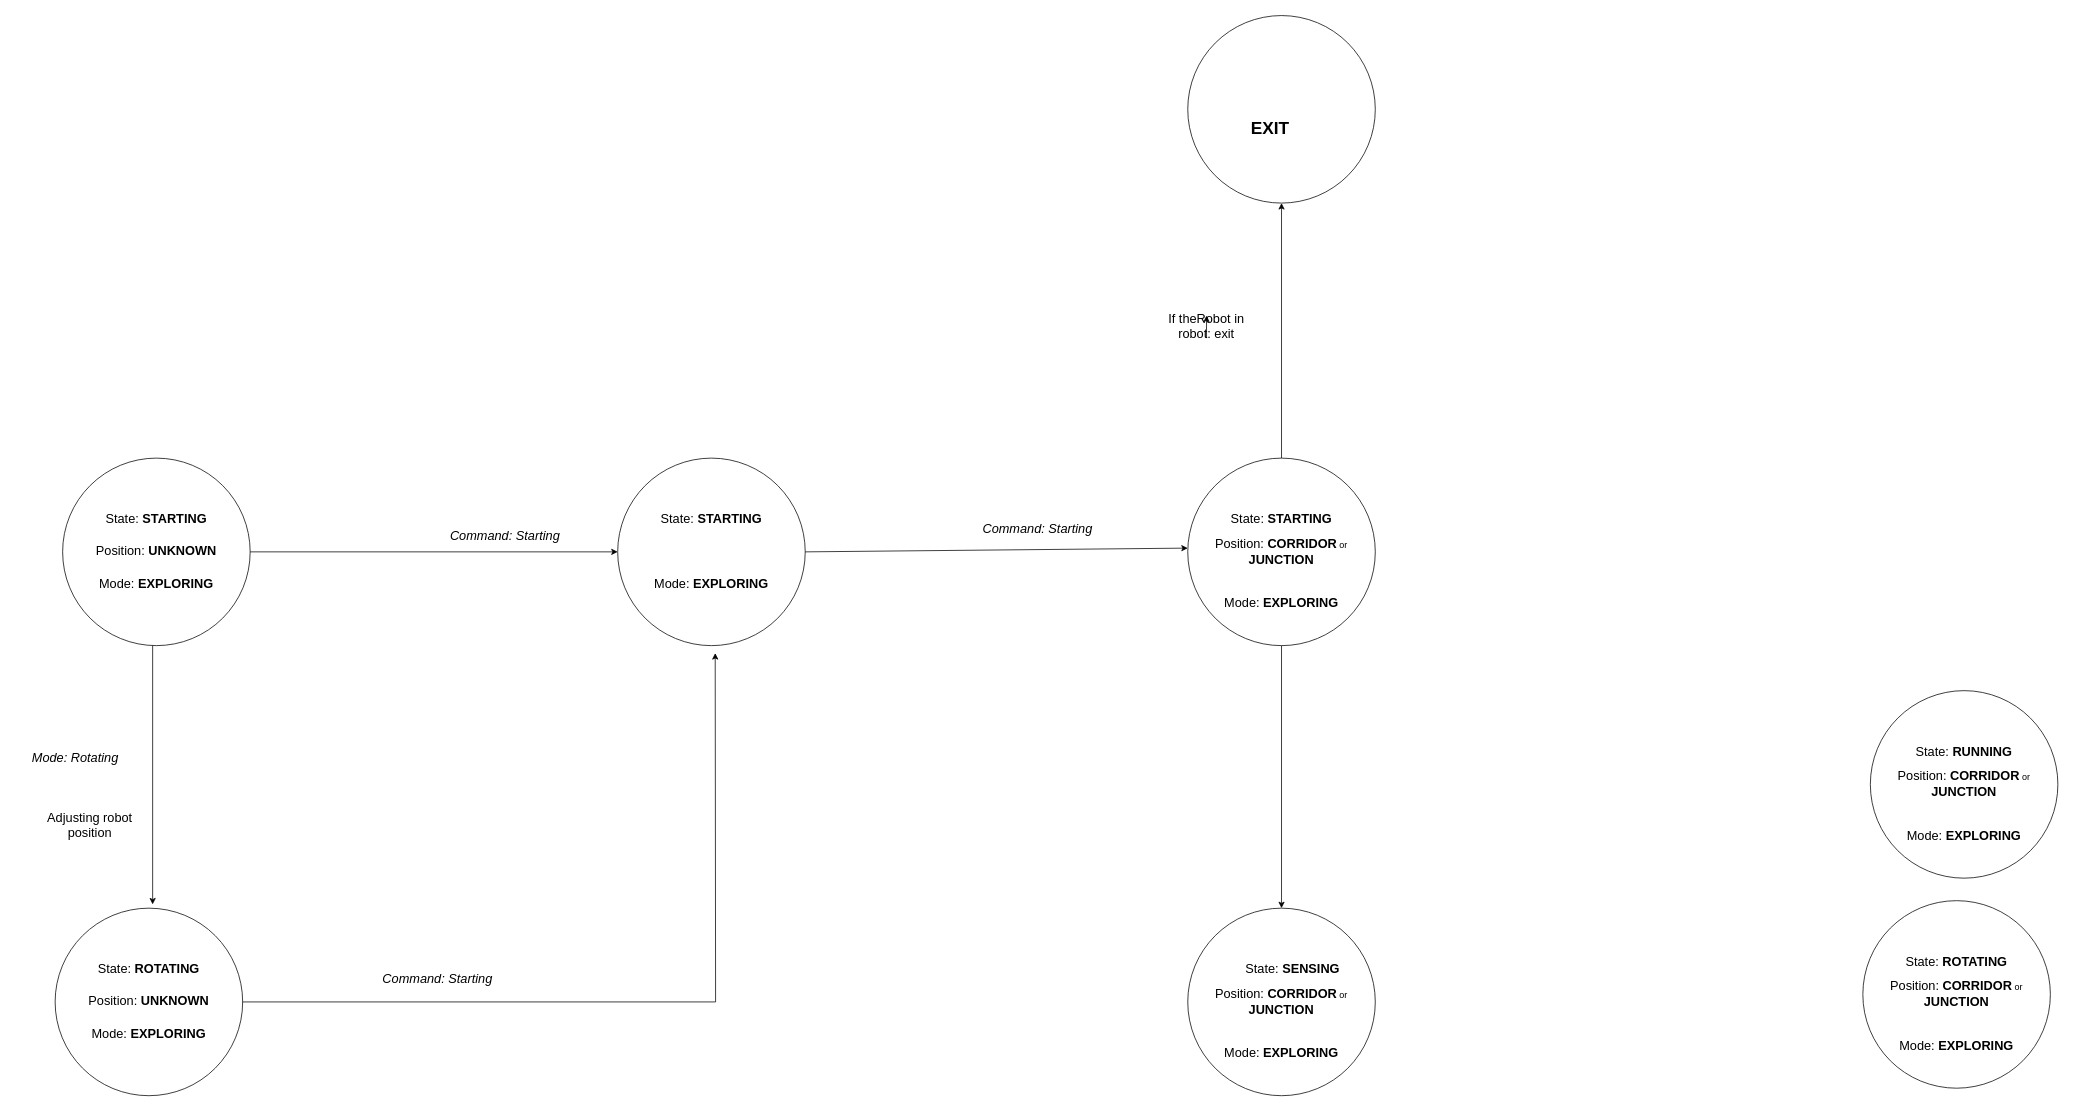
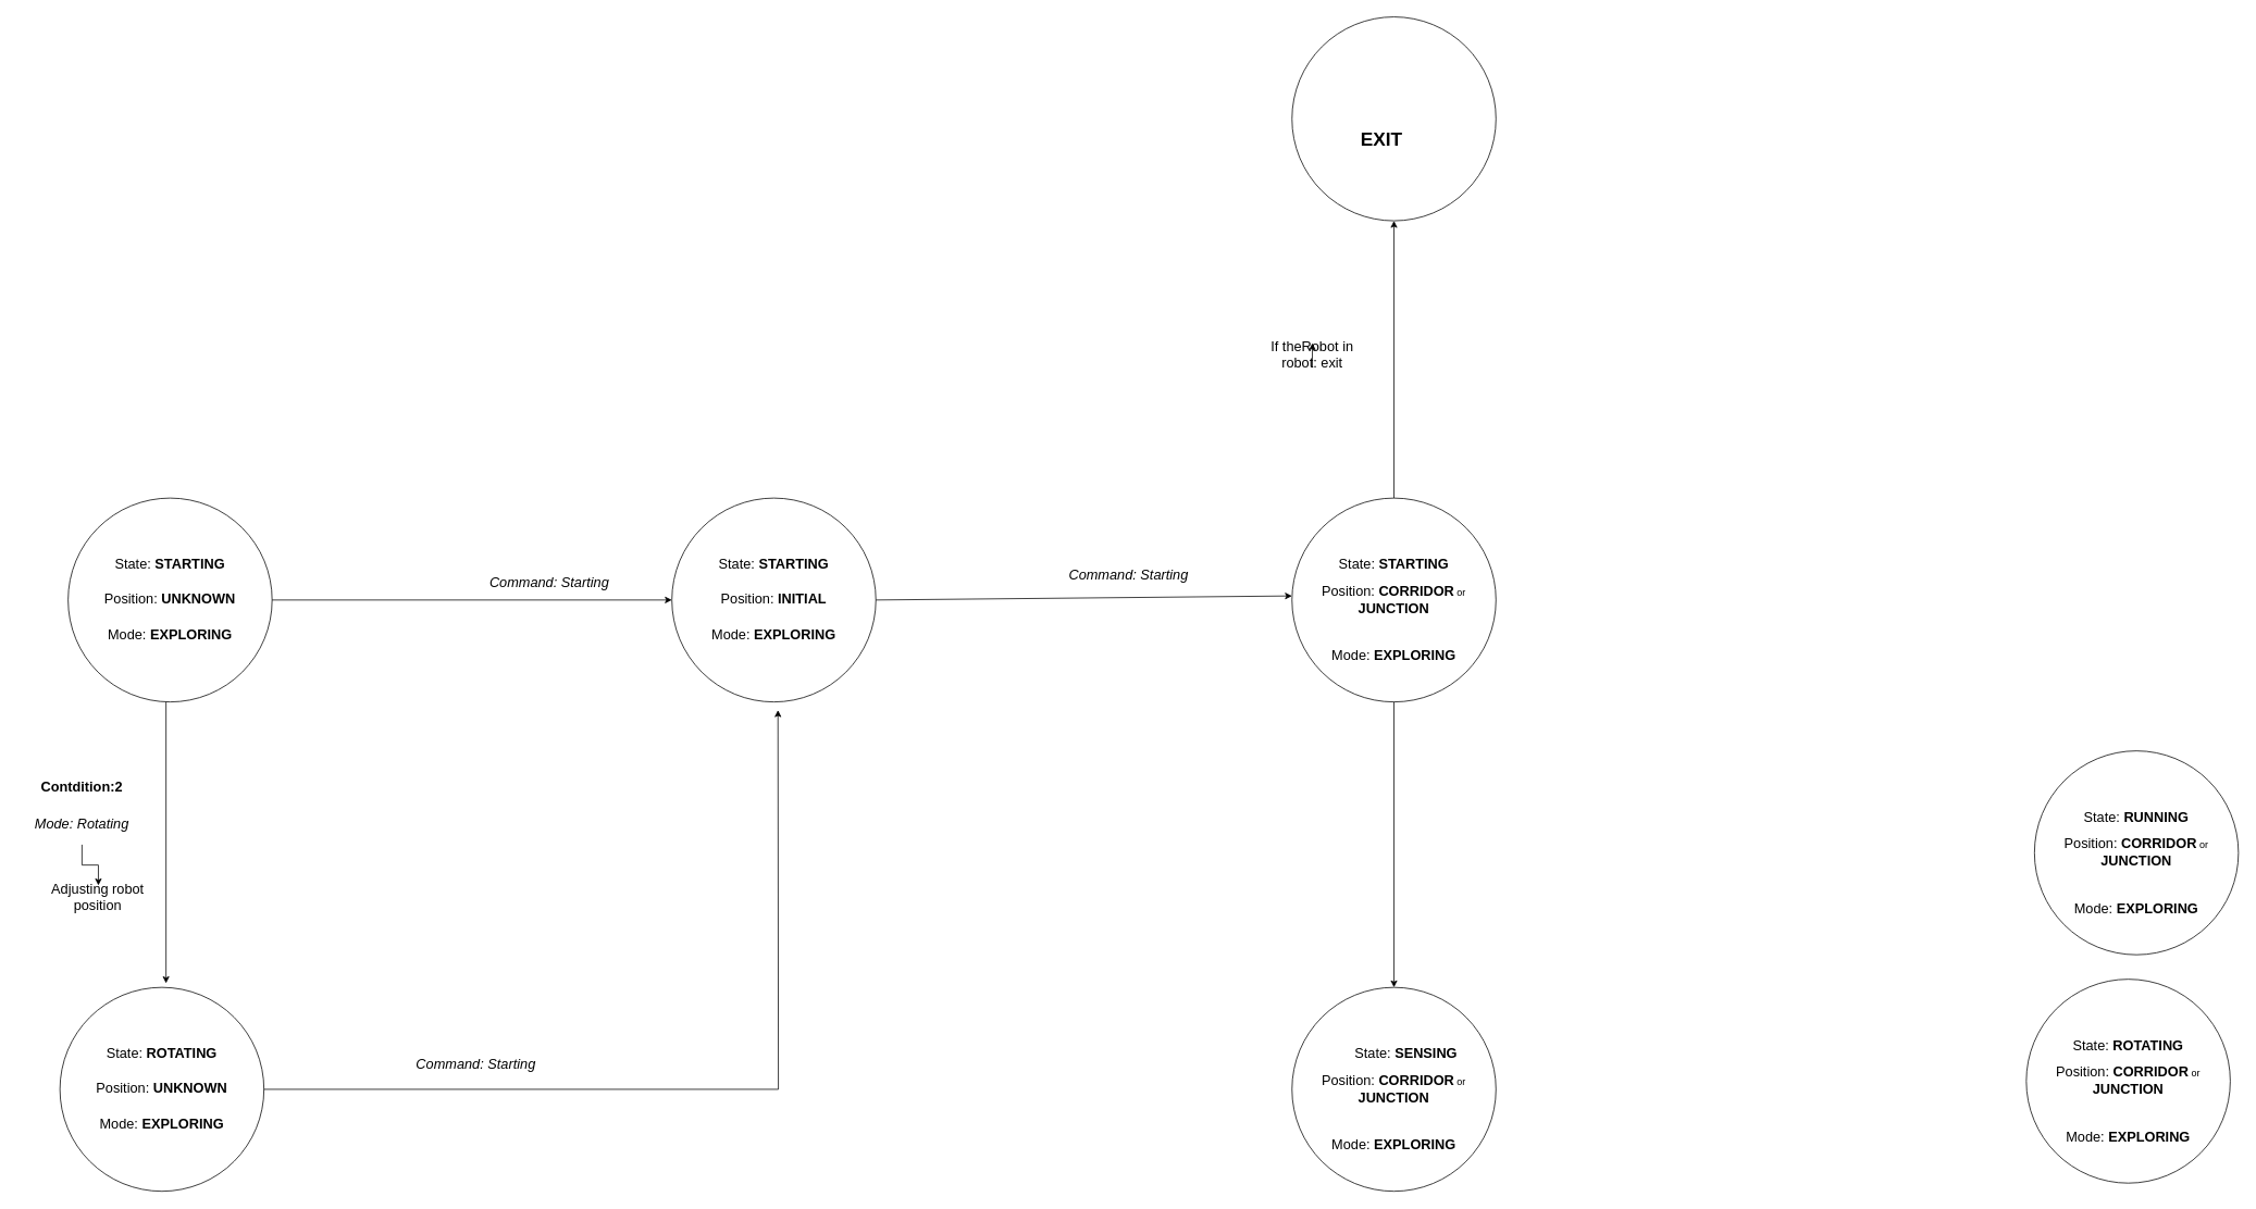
  <mxCell id="0" />
  <mxCell id="1" parent="0" />
  <mxCell id="2" value="" style="group" vertex="1" connectable="0" parent="1"><mxGeometry x="83" y="610" width="250" height="250" as="geometry" /></mxCell>
  <mxCell id="3" value="" style="ellipse;whiteSpace=wrap;html=1;aspect=fixed;" vertex="1" parent="2"><mxGeometry width="250" height="250" as="geometry" /></mxCell>
  <mxCell id="4" value="&lt;font style=&quot;font-size: 17px;&quot;&gt;State: &lt;b&gt;STARTING&lt;/b&gt;&lt;/font&gt;" style="text;html=1;strokeColor=none;fillColor=none;align=center;verticalAlign=middle;whiteSpace=wrap;rounded=0;" vertex="1" parent="2"><mxGeometry x="19.231" y="67.308" width="211.538" height="28.846" as="geometry" /></mxCell>
  <mxCell id="5" value="&lt;font style=&quot;font-size: 17px;&quot;&gt;Position: &lt;b&gt;UNKNOWN&lt;/b&gt;&lt;/font&gt;" style="text;html=1;strokeColor=none;fillColor=none;align=center;verticalAlign=middle;whiteSpace=wrap;rounded=0;" vertex="1" parent="2"><mxGeometry x="19.231" y="110.577" width="211.538" height="28.846" as="geometry" /></mxCell>
  <mxCell id="6" value="&lt;font style=&quot;font-size: 17px;&quot;&gt;Mode: &lt;b&gt;EXPLORING&lt;/b&gt;&lt;/font&gt;" style="text;html=1;strokeColor=none;fillColor=none;align=center;verticalAlign=middle;whiteSpace=wrap;rounded=0;" vertex="1" parent="2"><mxGeometry x="19.231" y="153.846" width="211.538" height="28.846" as="geometry" /></mxCell>
  <mxCell id="7" value="" style="group" vertex="1" connectable="0" parent="1"><mxGeometry x="823" y="610" width="250" height="250" as="geometry" /></mxCell>
  <mxCell id="8" value="" style="ellipse;whiteSpace=wrap;html=1;aspect=fixed;" vertex="1" parent="7"><mxGeometry width="250" height="250" as="geometry" /></mxCell>
  <mxCell id="9" value="&lt;font style=&quot;font-size: 17px;&quot;&gt;State: &lt;b&gt;STARTING&lt;/b&gt;&lt;/font&gt;" style="text;html=1;strokeColor=none;fillColor=none;align=center;verticalAlign=middle;whiteSpace=wrap;rounded=0;" vertex="1" parent="7"><mxGeometry x="19.231" y="67.308" width="211.538" height="28.846" as="geometry" /></mxCell>
+ <mxCell id="10" value="&lt;font style=&quot;font-size: 17px;&quot;&gt;Position: &lt;b&gt;INITIAL&lt;/b&gt;&lt;/font&gt;" style="text;html=1;strokeColor=none;fillColor=none;align=center;verticalAlign=middle;whiteSpace=wrap;rounded=0;" vertex="1" parent="7"><mxGeometry x="19.231" y="110.577" width="211.538" height="28.846" as="geometry" /></mxCell>
  <mxCell id="11" value="&lt;font style=&quot;font-size: 17px;&quot;&gt;Mode: &lt;b&gt;EXPLORING&lt;/b&gt;&lt;/font&gt;" style="text;html=1;strokeColor=none;fillColor=none;align=center;verticalAlign=middle;whiteSpace=wrap;rounded=0;" vertex="1" parent="7"><mxGeometry x="19.231" y="153.846" width="211.538" height="28.846" as="geometry" /></mxCell>
  <mxCell id="12" value="" style="endArrow=classic;html=1;rounded=0;fontSize=17;exitX=1;exitY=0.5;exitDx=0;exitDy=0;entryX=0;entryY=0.5;entryDx=0;entryDy=0;" edge="1" parent="1" source="3" target="8"><mxGeometry width="50" height="50" relative="1" as="geometry"><mxPoint x="663" y="850" as="sourcePoint" /><mxPoint x="713" y="800" as="targetPoint" /></mxGeometry></mxCell>
  <mxCell id="13" value="&lt;i&gt;Command: Starting&lt;/i&gt;" style="text;html=1;strokeColor=none;fillColor=none;align=center;verticalAlign=middle;whiteSpace=wrap;rounded=0;fontSize=17;" vertex="1" parent="1"><mxGeometry x="593" y="700" width="160" height="30" as="geometry" /></mxCell>
  <mxCell id="14" value="" style="endArrow=classic;html=1;rounded=0;fontSize=17;exitX=1;exitY=0.5;exitDx=0;exitDy=0;" edge="1" parent="1"><mxGeometry width="50" height="50" relative="1" as="geometry"><mxPoint x="203" y="860" as="sourcePoint" /><mxPoint x="203" y="1205" as="targetPoint" /></mxGeometry></mxCell>
+ <mxCell id="15" value="&lt;b&gt;Contdition:2&lt;/b&gt;" style="text;html=1;strokeColor=none;fillColor=none;align=center;verticalAlign=middle;whiteSpace=wrap;rounded=0;fontSize=17;" vertex="1" parent="1"><mxGeometry x="25" y="950" width="150" height="30" as="geometry" /></mxCell>
+ <mxCell id="16" style="edgeStyle=orthogonalEdgeStyle;rounded=0;orthogonalLoop=1;jettySize=auto;html=1;exitX=0.5;exitY=1;exitDx=0;exitDy=0;fontSize=17;" edge="1" parent="1" source="17" target="23"><mxGeometry relative="1" as="geometry"><mxPoint x="99.727" y="1090" as="targetPoint" /></mxGeometry></mxCell>
  <mxCell id="17" value="&lt;div&gt;&lt;i&gt;Mode: Rotating&lt;/i&gt;&lt;/div&gt;&lt;div&gt;&lt;i&gt;&lt;br&gt;&lt;/i&gt;&lt;/div&gt;" style="text;html=1;strokeColor=none;fillColor=none;align=center;verticalAlign=middle;whiteSpace=wrap;rounded=0;fontSize=17;" vertex="1" parent="1"><mxGeometry x="20" y="1005" width="160" height="30" as="geometry" /></mxCell>
  <mxCell id="18" value="" style="group" vertex="1" connectable="0" parent="1"><mxGeometry x="73" y="1210" width="250" height="250" as="geometry" /></mxCell>
  <mxCell id="19" value="" style="ellipse;whiteSpace=wrap;html=1;aspect=fixed;" vertex="1" parent="18"><mxGeometry width="250" height="250" as="geometry" /></mxCell>
  <mxCell id="20" value="&lt;font style=&quot;font-size: 17px;&quot;&gt;State: &lt;b&gt;ROTATING&lt;/b&gt;&lt;/font&gt;" style="text;html=1;strokeColor=none;fillColor=none;align=center;verticalAlign=middle;whiteSpace=wrap;rounded=0;" vertex="1" parent="18"><mxGeometry x="19.231" y="67.308" width="211.538" height="28.846" as="geometry" /></mxCell>
  <mxCell id="21" value="&lt;font style=&quot;font-size: 17px;&quot;&gt;Position: &lt;b&gt;UNKNOWN&lt;/b&gt;&lt;/font&gt;" style="text;html=1;strokeColor=none;fillColor=none;align=center;verticalAlign=middle;whiteSpace=wrap;rounded=0;" vertex="1" parent="18"><mxGeometry x="19.231" y="110.577" width="211.538" height="28.846" as="geometry" /></mxCell>
  <mxCell id="22" value="&lt;font style=&quot;font-size: 17px;&quot;&gt;Mode: &lt;b&gt;EXPLORING&lt;/b&gt;&lt;/font&gt;" style="text;html=1;strokeColor=none;fillColor=none;align=center;verticalAlign=middle;whiteSpace=wrap;rounded=0;" vertex="1" parent="18"><mxGeometry x="19.231" y="153.846" width="211.538" height="28.846" as="geometry" /></mxCell>
  <mxCell id="23" value="Adjusting robot position" style="text;html=1;strokeColor=none;fillColor=none;align=center;verticalAlign=middle;whiteSpace=wrap;rounded=0;fontSize=17;" vertex="1" parent="1"><mxGeometry x="47.36" y="1085" width="145.27" height="30" as="geometry" /></mxCell>
  <mxCell id="24" style="edgeStyle=orthogonalEdgeStyle;rounded=0;orthogonalLoop=1;jettySize=auto;html=1;exitX=1;exitY=0.5;exitDx=0;exitDy=0;fontSize=17;" edge="1" parent="1" source="19"><mxGeometry relative="1" as="geometry"><mxPoint x="953" y="870" as="targetPoint" /></mxGeometry></mxCell>
  <mxCell id="25" value="&lt;i&gt;Command: Starting&lt;/i&gt;" style="text;html=1;strokeColor=none;fillColor=none;align=center;verticalAlign=middle;whiteSpace=wrap;rounded=0;fontSize=17;" vertex="1" parent="1"><mxGeometry x="503" y="1290" width="160" height="30" as="geometry" /></mxCell>
  <mxCell id="26" value="" style="group" vertex="1" connectable="0" parent="1"><mxGeometry x="1583" y="610" width="250" height="250" as="geometry" /></mxCell>
  <mxCell id="27" value="" style="ellipse;whiteSpace=wrap;html=1;aspect=fixed;" vertex="1" parent="26"><mxGeometry width="250" height="250" as="geometry" /></mxCell>
  <mxCell id="28" value="&lt;font style=&quot;font-size: 17px;&quot;&gt;State: &lt;b&gt;STARTING&lt;/b&gt;&lt;/font&gt;" style="text;html=1;strokeColor=none;fillColor=none;align=center;verticalAlign=middle;whiteSpace=wrap;rounded=0;" vertex="1" parent="26"><mxGeometry x="19.231" y="67.308" width="211.538" height="28.846" as="geometry" /></mxCell>
  <mxCell id="29" value="&lt;font style=&quot;font-size: 17px;&quot;&gt;Position: &lt;b&gt;CORRIDOR&lt;/b&gt;&lt;/font&gt; or &lt;font style=&quot;font-size: 17px;&quot;&gt;&lt;b&gt;JUNCTION&lt;/b&gt;&lt;/font&gt;" style="text;html=1;strokeColor=none;fillColor=none;align=center;verticalAlign=middle;whiteSpace=wrap;rounded=0;" vertex="1" parent="26"><mxGeometry x="19.231" y="110.577" width="211.538" height="28.846" as="geometry" /></mxCell>
  <mxCell id="30" value="&lt;font style=&quot;font-size: 17px;&quot;&gt;Mode: &lt;b&gt;EXPLORING&lt;/b&gt;&lt;/font&gt;" style="text;html=1;strokeColor=none;fillColor=none;align=center;verticalAlign=middle;whiteSpace=wrap;rounded=0;" vertex="1" parent="26"><mxGeometry x="19.231" y="179.996" width="211.538" height="28.846" as="geometry" /></mxCell>
  <mxCell id="31" value="" style="endArrow=classic;html=1;rounded=0;fontSize=17;exitX=1;exitY=0.5;exitDx=0;exitDy=0;entryX=0;entryY=0.5;entryDx=0;entryDy=0;" edge="1" parent="1" source="8"><mxGeometry width="50" height="50" relative="1" as="geometry"><mxPoint x="1093" y="730" as="sourcePoint" /><mxPoint x="1583" y="730" as="targetPoint" /></mxGeometry></mxCell>
  <mxCell id="32" value="&lt;i&gt;Command: Starting&lt;/i&gt;" style="text;html=1;strokeColor=none;fillColor=none;align=center;verticalAlign=middle;whiteSpace=wrap;rounded=0;fontSize=17;" vertex="1" parent="1"><mxGeometry x="1303" y="690" width="160" height="30" as="geometry" /></mxCell>
  <mxCell id="33" value="" style="group" vertex="1" connectable="0" parent="1"><mxGeometry x="1583" y="1210" width="250" height="250" as="geometry" /></mxCell>
  <mxCell id="34" value="" style="ellipse;whiteSpace=wrap;html=1;aspect=fixed;" vertex="1" parent="33"><mxGeometry width="250" height="250" as="geometry" /></mxCell>
  <mxCell id="35" value="&lt;font style=&quot;font-size: 17px;&quot;&gt;State: &lt;b&gt;SENSING&lt;/b&gt;&lt;/font&gt;" style="text;html=1;strokeColor=none;fillColor=none;align=center;verticalAlign=middle;whiteSpace=wrap;rounded=0;" vertex="1" parent="33"><mxGeometry x="34.231" y="67.308" width="211.538" height="28.846" as="geometry" /></mxCell>
  <mxCell id="36" value="&lt;font style=&quot;font-size: 17px;&quot;&gt;Position: &lt;b&gt;CORRIDOR&lt;/b&gt;&lt;/font&gt; or &lt;font style=&quot;font-size: 17px;&quot;&gt;&lt;b&gt;JUNCTION&lt;/b&gt;&lt;/font&gt;" style="text;html=1;strokeColor=none;fillColor=none;align=center;verticalAlign=middle;whiteSpace=wrap;rounded=0;" vertex="1" parent="33"><mxGeometry x="19.231" y="110.577" width="211.538" height="28.846" as="geometry" /></mxCell>
  <mxCell id="37" value="&lt;font style=&quot;font-size: 17px;&quot;&gt;Mode: &lt;b&gt;EXPLORING&lt;/b&gt;&lt;/font&gt;" style="text;html=1;strokeColor=none;fillColor=none;align=center;verticalAlign=middle;whiteSpace=wrap;rounded=0;" vertex="1" parent="33"><mxGeometry x="19.231" y="179.996" width="211.538" height="28.846" as="geometry" /></mxCell>
  <mxCell id="38" style="edgeStyle=orthogonalEdgeStyle;rounded=0;orthogonalLoop=1;jettySize=auto;html=1;exitX=0.5;exitY=1;exitDx=0;exitDy=0;entryX=0.5;entryY=0;entryDx=0;entryDy=0;fontSize=17;" edge="1" parent="1" source="27" target="34"><mxGeometry relative="1" as="geometry" /></mxCell>
  <mxCell id="39" value="" style="group" vertex="1" connectable="0" parent="1"><mxGeometry x="2493" y="920" width="250" height="250" as="geometry" /></mxCell>
  <mxCell id="40" value="" style="ellipse;whiteSpace=wrap;html=1;aspect=fixed;" vertex="1" parent="39"><mxGeometry width="250" height="250" as="geometry" /></mxCell>
  <mxCell id="41" value="&lt;font style=&quot;font-size: 17px;&quot;&gt;State: &lt;b&gt;RUNNING&lt;/b&gt;&lt;/font&gt;" style="text;html=1;strokeColor=none;fillColor=none;align=center;verticalAlign=middle;whiteSpace=wrap;rounded=0;" vertex="1" parent="39"><mxGeometry x="19.231" y="67.308" width="211.538" height="28.846" as="geometry" /></mxCell>
  <mxCell id="42" value="&lt;font style=&quot;font-size: 17px;&quot;&gt;Position: &lt;b&gt;CORRIDOR&lt;/b&gt;&lt;/font&gt; or &lt;font style=&quot;font-size: 17px;&quot;&gt;&lt;b&gt;JUNCTION&lt;/b&gt;&lt;/font&gt;" style="text;html=1;strokeColor=none;fillColor=none;align=center;verticalAlign=middle;whiteSpace=wrap;rounded=0;" vertex="1" parent="39"><mxGeometry x="19.231" y="110.577" width="211.538" height="28.846" as="geometry" /></mxCell>
  <mxCell id="43" value="&lt;font style=&quot;font-size: 17px;&quot;&gt;Mode: &lt;b&gt;EXPLORING&lt;/b&gt;&lt;/font&gt;" style="text;html=1;strokeColor=none;fillColor=none;align=center;verticalAlign=middle;whiteSpace=wrap;rounded=0;" vertex="1" parent="39"><mxGeometry x="19.231" y="179.996" width="211.538" height="28.846" as="geometry" /></mxCell>
  <mxCell id="44" value="" style="group" vertex="1" connectable="0" parent="1"><mxGeometry x="2483" y="1200" width="250" height="250" as="geometry" /></mxCell>
  <mxCell id="45" value="" style="ellipse;whiteSpace=wrap;html=1;aspect=fixed;" vertex="1" parent="44"><mxGeometry width="250" height="250" as="geometry" /></mxCell>
  <mxCell id="46" value="&lt;font style=&quot;font-size: 17px;&quot;&gt;State: &lt;b&gt;ROTATING&lt;/b&gt;&lt;/font&gt;" style="text;html=1;strokeColor=none;fillColor=none;align=center;verticalAlign=middle;whiteSpace=wrap;rounded=0;" vertex="1" parent="44"><mxGeometry x="19.231" y="67.308" width="211.538" height="28.846" as="geometry" /></mxCell>
  <mxCell id="47" value="&lt;font style=&quot;font-size: 17px;&quot;&gt;Position: &lt;b&gt;CORRIDOR&lt;/b&gt;&lt;/font&gt; or &lt;font style=&quot;font-size: 17px;&quot;&gt;&lt;b&gt;JUNCTION&lt;/b&gt;&lt;/font&gt;" style="text;html=1;strokeColor=none;fillColor=none;align=center;verticalAlign=middle;whiteSpace=wrap;rounded=0;" vertex="1" parent="44"><mxGeometry x="19.231" y="110.577" width="211.538" height="28.846" as="geometry" /></mxCell>
  <mxCell id="48" value="&lt;font style=&quot;font-size: 17px;&quot;&gt;Mode: &lt;b&gt;EXPLORING&lt;/b&gt;&lt;/font&gt;" style="text;html=1;strokeColor=none;fillColor=none;align=center;verticalAlign=middle;whiteSpace=wrap;rounded=0;" vertex="1" parent="44"><mxGeometry x="19.231" y="179.996" width="211.538" height="28.846" as="geometry" /></mxCell>
  <mxCell id="49" value="" style="group" vertex="1" connectable="0" parent="1"><mxGeometry x="1583" y="20" width="250" height="250" as="geometry" /></mxCell>
  <mxCell id="50" value="" style="ellipse;whiteSpace=wrap;html=1;aspect=fixed;" vertex="1" parent="49"><mxGeometry width="250" height="250" as="geometry" /></mxCell>
  <mxCell id="51" value="&lt;font style=&quot;font-size: 23px;&quot;&gt;&lt;b&gt;EXIT&lt;/b&gt;&lt;/font&gt;" style="text;html=1;strokeColor=none;fillColor=none;align=center;verticalAlign=middle;whiteSpace=wrap;rounded=0;" vertex="1" parent="49"><mxGeometry x="4.231" y="135.578" width="211.538" height="28.846" as="geometry" /></mxCell>
  <mxCell id="52" style="edgeStyle=orthogonalEdgeStyle;rounded=0;orthogonalLoop=1;jettySize=auto;html=1;exitX=0.5;exitY=0;exitDx=0;exitDy=0;entryX=0.5;entryY=1;entryDx=0;entryDy=0;fontSize=17;" edge="1" parent="1" source="27" target="50"><mxGeometry relative="1" as="geometry" /></mxCell>
  <mxCell id="53" value="If theRobot in robot: exit" style="text;html=1;strokeColor=none;fillColor=none;align=center;verticalAlign=middle;whiteSpace=wrap;rounded=0;fontSize=17;" vertex="1" parent="1"><mxGeometry x="1533" y="420" width="150" height="30" as="geometry" /></mxCell>
  <mxCell id="54" style="edgeStyle=orthogonalEdgeStyle;rounded=0;orthogonalLoop=1;jettySize=auto;html=1;exitX=0.5;exitY=1;exitDx=0;exitDy=0;entryX=0.5;entryY=0;entryDx=0;entryDy=0;fontSize=23;" edge="1" parent="1" source="53" target="53"><mxGeometry relative="1" as="geometry" /></mxCell>
